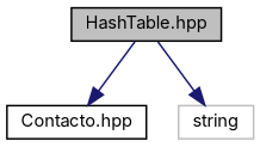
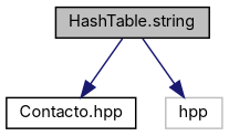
  digraph {
    fontname=Inter
    node [color=black fillcolor=white fontname=Inter fontsize=10 shape=record style=filled]
    edge [color=midnightblue fontname=Inter fontsize=10 labelfontname=Helvetica labelfontsize=10 style=solid]
-   n1 [fillcolor=grey75 fontcolor=black height=0.2 label="HashTable.hpp" width=0.4]
+   n1 [fillcolor=grey75 fontcolor=black height=0.2 label="HashTable.string" width=0.4]
    n2 [height=0.2 label="Contacto.hpp" width=0.4]
-   n3 [color=grey75 height=0.2 label=string width=0.4]
+   n3 [color=grey75 height=0.2 label=hpp width=0.4]
    n1 -> n2
    n1 -> n3
  }
